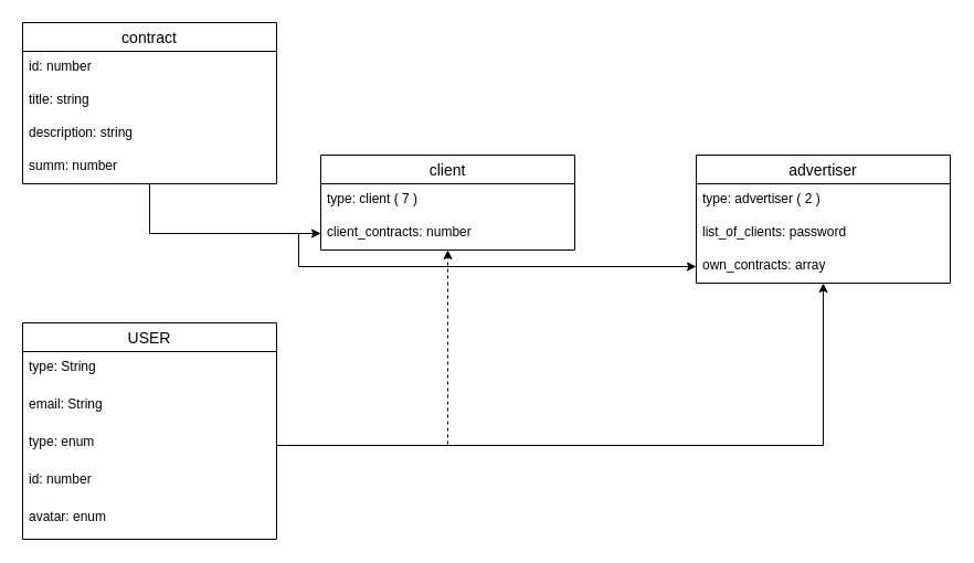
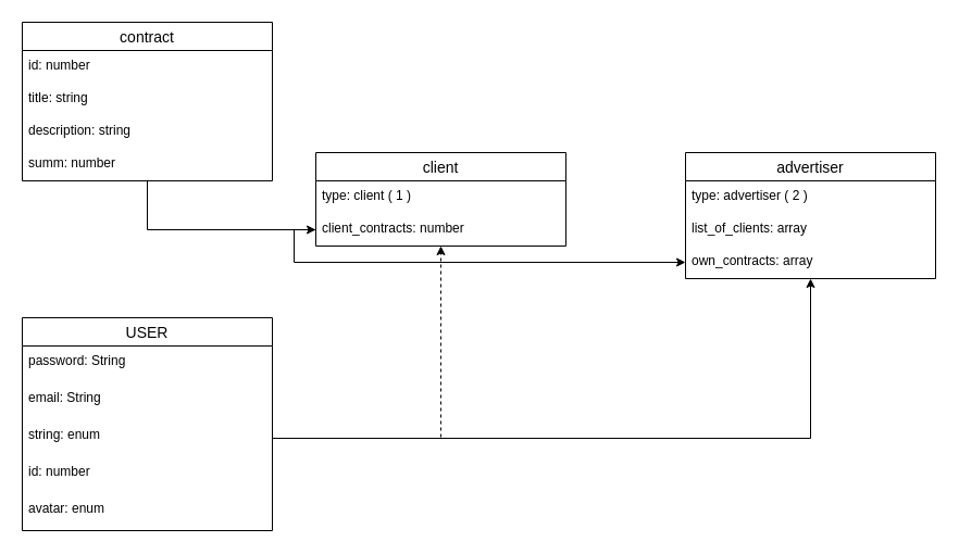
  <mxCell id="0" />
  <mxCell id="1" parent="0" />
  <mxCell id="2" value="" style="shape=table;startSize=0;container=1;collapsible=1;childLayout=tableLayout;fixedRows=1;rowLines=0;fontStyle=0;align=center;resizeLast=1;strokeColor=none;fillColor=none;collapsible=0;" parent="1" vertex="1"><mxGeometry x="200" y="450" width="180" height="30" as="geometry" /></mxCell>
  <mxCell id="3" value="" style="shape=tableRow;horizontal=0;startSize=0;swimlaneHead=0;swimlaneBody=0;fillColor=none;collapsible=0;dropTarget=0;points=[[0,0.5],[1,0.5]];portConstraint=eastwest;top=0;left=0;right=0;bottom=0;" parent="2" vertex="1"><mxGeometry width="180" height="30" as="geometry" /></mxCell>
  <mxCell id="4" value="" style="shape=partialRectangle;connectable=0;fillColor=none;top=0;left=0;bottom=0;right=0;editable=1;overflow=hidden;" parent="3" vertex="1"><mxGeometry width="30" height="30" as="geometry"><mxRectangle width="30" height="30" as="alternateBounds" /></mxGeometry></mxCell>
  <mxCell id="5" value="" style="shape=partialRectangle;connectable=0;fillColor=none;top=0;left=0;bottom=0;right=0;align=left;spacingLeft=6;overflow=hidden;" parent="3" vertex="1"><mxGeometry x="30" width="150" height="30" as="geometry"><mxRectangle width="150" height="30" as="alternateBounds" /></mxGeometry></mxCell>
  <mxCell id="6" value="USER" style="swimlane;fontStyle=0;childLayout=stackLayout;horizontal=1;startSize=26;horizontalStack=0;resizeParent=1;resizeParentMax=0;resizeLast=0;collapsible=1;marginBottom=0;align=center;fontSize=14;" parent="1" vertex="1"><mxGeometry x="20" y="292" width="230" height="196" as="geometry"><mxRectangle x="254" y="-450" width="50" height="26" as="alternateBounds" /></mxGeometry></mxCell>
- <mxCell id="7" value="type: String" style="text;strokeColor=none;fillColor=none;spacingLeft=4;spacingRight=4;overflow=hidden;rotatable=0;points=[[0,0.5],[1,0.5]];portConstraint=eastwest;fontSize=12;" parent="6" vertex="1"><mxGeometry y="26" width="230" height="34" as="geometry" /></mxCell>
+ <mxCell id="7" value="password: String" style="text;strokeColor=none;fillColor=none;spacingLeft=4;spacingRight=4;overflow=hidden;rotatable=0;points=[[0,0.5],[1,0.5]];portConstraint=eastwest;fontSize=12;" parent="6" vertex="1"><mxGeometry y="26" width="230" height="34" as="geometry" /></mxCell>
  <mxCell id="8" value="email: String" style="text;strokeColor=none;fillColor=none;spacingLeft=4;spacingRight=4;overflow=hidden;rotatable=0;points=[[0,0.5],[1,0.5]];portConstraint=eastwest;fontSize=12;" parent="6" vertex="1"><mxGeometry y="60" width="230" height="34" as="geometry" /></mxCell>
- <mxCell id="9" value="type: enum" style="text;strokeColor=none;fillColor=none;spacingLeft=4;spacingRight=4;overflow=hidden;rotatable=0;points=[[0,0.5],[1,0.5]];portConstraint=eastwest;fontSize=12;" parent="6" vertex="1"><mxGeometry y="94" width="230" height="34" as="geometry" /></mxCell>
+ <mxCell id="9" value="string: enum" style="text;strokeColor=none;fillColor=none;spacingLeft=4;spacingRight=4;overflow=hidden;rotatable=0;points=[[0,0.5],[1,0.5]];portConstraint=eastwest;fontSize=12;" parent="6" vertex="1"><mxGeometry y="94" width="230" height="34" as="geometry" /></mxCell>
  <mxCell id="10" value="id: number&#10;" style="text;strokeColor=none;fillColor=none;spacingLeft=4;spacingRight=4;overflow=hidden;rotatable=0;points=[[0,0.5],[1,0.5]];portConstraint=eastwest;fontSize=12;" parent="6" vertex="1"><mxGeometry y="128" width="230" height="34" as="geometry" /></mxCell>
  <mxCell id="11" value="avatar: enum&#10;" style="text;strokeColor=none;fillColor=none;spacingLeft=4;spacingRight=4;overflow=hidden;rotatable=0;points=[[0,0.5],[1,0.5]];portConstraint=eastwest;fontSize=12;" parent="6" vertex="1"><mxGeometry y="162" width="230" height="34" as="geometry" /></mxCell>
  <mxCell id="12" value="сlient" style="swimlane;fontStyle=0;childLayout=stackLayout;horizontal=1;startSize=26;horizontalStack=0;resizeParent=1;resizeParentMax=0;resizeLast=0;collapsible=1;marginBottom=0;align=center;fontSize=14;" parent="1" vertex="1"><mxGeometry x="290" y="140" width="230" height="86" as="geometry"><mxRectangle x="254" y="-450" width="50" height="26" as="alternateBounds" /></mxGeometry></mxCell>
- <mxCell id="13" value="type: client ( 7 )" style="text;strokeColor=none;fillColor=none;spacingLeft=4;spacingRight=4;overflow=hidden;rotatable=0;points=[[0,0.5],[1,0.5]];portConstraint=eastwest;fontSize=12;" parent="12" vertex="1"><mxGeometry y="26" width="230" height="30" as="geometry" /></mxCell>
+ <mxCell id="13" value="type: client ( 1 )" style="text;strokeColor=none;fillColor=none;spacingLeft=4;spacingRight=4;overflow=hidden;rotatable=0;points=[[0,0.5],[1,0.5]];portConstraint=eastwest;fontSize=12;" parent="12" vertex="1"><mxGeometry y="26" width="230" height="30" as="geometry" /></mxCell>
  <mxCell id="14" value="client_contracts: number" style="text;strokeColor=none;fillColor=none;spacingLeft=4;spacingRight=4;overflow=hidden;rotatable=0;points=[[0,0.5],[1,0.5]];portConstraint=eastwest;fontSize=12;" parent="12" vertex="1"><mxGeometry y="56" width="230" height="30" as="geometry" /></mxCell>
  <mxCell id="15" style="edgeStyle=orthogonalEdgeStyle;rounded=0;orthogonalLoop=1;jettySize=auto;html=1;dashed=1;" parent="1" source="9" target="12" edge="1"><mxGeometry relative="1" as="geometry" /></mxCell>
  <mxCell id="16" value="advertiser" style="swimlane;fontStyle=0;childLayout=stackLayout;horizontal=1;startSize=26;horizontalStack=0;resizeParent=1;resizeParentMax=0;resizeLast=0;collapsible=1;marginBottom=0;align=center;fontSize=14;" parent="1" vertex="1"><mxGeometry x="630" y="140" width="230" height="116" as="geometry"><mxRectangle x="254" y="-450" width="50" height="26" as="alternateBounds" /></mxGeometry></mxCell>
  <mxCell id="17" value="type: advertiser ( 2 )" style="text;strokeColor=none;fillColor=none;spacingLeft=4;spacingRight=4;overflow=hidden;rotatable=0;points=[[0,0.5],[1,0.5]];portConstraint=eastwest;fontSize=12;" parent="16" vertex="1"><mxGeometry y="26" width="230" height="30" as="geometry" /></mxCell>
- <mxCell id="18" value="list_of_clients: password" style="text;strokeColor=none;fillColor=none;spacingLeft=4;spacingRight=4;overflow=hidden;rotatable=0;points=[[0,0.5],[1,0.5]];portConstraint=eastwest;fontSize=12;" parent="16" vertex="1"><mxGeometry y="56" width="230" height="30" as="geometry" /></mxCell>
+ <mxCell id="18" value="list_of_clients: array" style="text;strokeColor=none;fillColor=none;spacingLeft=4;spacingRight=4;overflow=hidden;rotatable=0;points=[[0,0.5],[1,0.5]];portConstraint=eastwest;fontSize=12;" parent="16" vertex="1"><mxGeometry y="56" width="230" height="30" as="geometry" /></mxCell>
  <mxCell id="19" value="own_contracts: array" style="text;strokeColor=none;fillColor=none;spacingLeft=4;spacingRight=4;overflow=hidden;rotatable=0;points=[[0,0.5],[1,0.5]];portConstraint=eastwest;fontSize=12;" parent="16" vertex="1"><mxGeometry y="86" width="230" height="30" as="geometry" /></mxCell>
  <mxCell id="20" style="edgeStyle=orthogonalEdgeStyle;rounded=0;orthogonalLoop=1;jettySize=auto;html=1;" parent="1" source="9" target="16" edge="1"><mxGeometry relative="1" as="geometry" /></mxCell>
  <mxCell id="21" style="edgeStyle=orthogonalEdgeStyle;rounded=0;orthogonalLoop=1;jettySize=auto;html=1;" parent="1" source="22" target="14" edge="1"><mxGeometry relative="1" as="geometry"><Array as="points"><mxPoint x="135" y="211" /></Array></mxGeometry></mxCell>
  <mxCell id="22" value="contract" style="swimlane;fontStyle=0;childLayout=stackLayout;horizontal=1;startSize=26;horizontalStack=0;resizeParent=1;resizeParentMax=0;resizeLast=0;collapsible=1;marginBottom=0;align=center;fontSize=14;" parent="1" vertex="1"><mxGeometry x="20" y="20" width="230" height="146" as="geometry"><mxRectangle x="140" y="-810" width="50" height="26" as="alternateBounds" /></mxGeometry></mxCell>
  <mxCell id="23" value="id: number" style="text;strokeColor=none;fillColor=none;spacingLeft=4;spacingRight=4;overflow=hidden;rotatable=0;points=[[0,0.5],[1,0.5]];portConstraint=eastwest;fontSize=12;" parent="22" vertex="1"><mxGeometry y="26" width="230" height="30" as="geometry" /></mxCell>
  <mxCell id="24" value="title: string&#10;" style="text;strokeColor=none;fillColor=none;spacingLeft=4;spacingRight=4;overflow=hidden;rotatable=0;points=[[0,0.5],[1,0.5]];portConstraint=eastwest;fontSize=12;" parent="22" vertex="1"><mxGeometry y="56" width="230" height="30" as="geometry" /></mxCell>
  <mxCell id="25" value="description: string&#10;" style="text;strokeColor=none;fillColor=none;spacingLeft=4;spacingRight=4;overflow=hidden;rotatable=0;points=[[0,0.5],[1,0.5]];portConstraint=eastwest;fontSize=12;" parent="22" vertex="1"><mxGeometry y="86" width="230" height="30" as="geometry" /></mxCell>
  <mxCell id="26" value="summ: number" style="text;strokeColor=none;fillColor=none;spacingLeft=4;spacingRight=4;overflow=hidden;rotatable=0;points=[[0,0.5],[1,0.5]];portConstraint=eastwest;fontSize=12;" parent="22" vertex="1"><mxGeometry y="116" width="230" height="30" as="geometry" /></mxCell>
  <mxCell id="27" style="edgeStyle=orthogonalEdgeStyle;rounded=0;orthogonalLoop=1;jettySize=auto;html=1;exitX=0;exitY=0.5;exitDx=0;exitDy=0;" parent="1" source="14" target="19" edge="1"><mxGeometry relative="1" as="geometry"><Array as="points"><mxPoint x="270" y="211" /><mxPoint x="270" y="241" /></Array></mxGeometry></mxCell>
